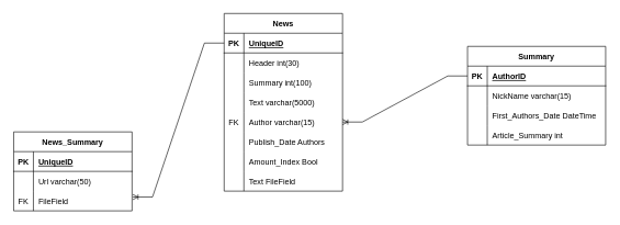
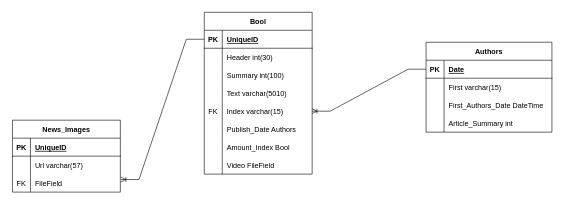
  <mxCell id="0" />
  <mxCell id="1" parent="0" />
- <mxCell id="2" value="News" style="shape=table;startSize=30;container=1;collapsible=1;childLayout=tableLayout;fixedRows=1;rowLines=0;fontStyle=1;align=center;resizeLast=1;" parent="1" vertex="1"><mxGeometry x="340" y="20" width="180" height="270" as="geometry" /></mxCell>
+ <mxCell id="2" value="Bool" style="shape=table;startSize=30;container=1;collapsible=1;childLayout=tableLayout;fixedRows=1;rowLines=0;fontStyle=1;align=center;resizeLast=1;" parent="1" vertex="1"><mxGeometry x="340" y="20" width="180" height="270" as="geometry" /></mxCell>
  <mxCell id="3" value="" style="shape=tableRow;horizontal=0;startSize=0;swimlaneHead=0;swimlaneBody=0;fillColor=none;collapsible=0;dropTarget=0;points=[[0,0.5],[1,0.5]];portConstraint=eastwest;top=0;left=0;right=0;bottom=1;" parent="2" vertex="1"><mxGeometry y="30" width="180" height="30" as="geometry" /></mxCell>
  <mxCell id="4" value="PK" style="shape=partialRectangle;connectable=0;fillColor=none;top=0;left=0;bottom=0;right=0;fontStyle=1;overflow=hidden;" parent="3" vertex="1"><mxGeometry width="30" height="30" as="geometry"><mxRectangle width="30" height="30" as="alternateBounds" /></mxGeometry></mxCell>
  <mxCell id="5" value="UniqueID" style="shape=partialRectangle;connectable=0;fillColor=none;top=0;left=0;bottom=0;right=0;align=left;spacingLeft=6;fontStyle=5;overflow=hidden;" parent="3" vertex="1"><mxGeometry x="30" width="150" height="30" as="geometry"><mxRectangle width="150" height="30" as="alternateBounds" /></mxGeometry></mxCell>
  <mxCell id="6" value="" style="shape=tableRow;horizontal=0;startSize=0;swimlaneHead=0;swimlaneBody=0;fillColor=none;collapsible=0;dropTarget=0;points=[[0,0.5],[1,0.5]];portConstraint=eastwest;top=0;left=0;right=0;bottom=0;" parent="2" vertex="1"><mxGeometry y="60" width="180" height="30" as="geometry" /></mxCell>
  <mxCell id="7" value="" style="shape=partialRectangle;connectable=0;fillColor=none;top=0;left=0;bottom=0;right=0;editable=1;overflow=hidden;" parent="6" vertex="1"><mxGeometry width="30" height="30" as="geometry"><mxRectangle width="30" height="30" as="alternateBounds" /></mxGeometry></mxCell>
  <mxCell id="8" value="Header int(30)" style="shape=partialRectangle;connectable=0;fillColor=none;top=0;left=0;bottom=0;right=0;align=left;spacingLeft=6;overflow=hidden;" parent="6" vertex="1"><mxGeometry x="30" width="150" height="30" as="geometry"><mxRectangle width="150" height="30" as="alternateBounds" /></mxGeometry></mxCell>
  <mxCell id="9" value="" style="shape=tableRow;horizontal=0;startSize=0;swimlaneHead=0;swimlaneBody=0;fillColor=none;collapsible=0;dropTarget=0;points=[[0,0.5],[1,0.5]];portConstraint=eastwest;top=0;left=0;right=0;bottom=0;" parent="2" vertex="1"><mxGeometry y="90" width="180" height="30" as="geometry" /></mxCell>
  <mxCell id="10" value="" style="shape=partialRectangle;connectable=0;fillColor=none;top=0;left=0;bottom=0;right=0;editable=1;overflow=hidden;" parent="9" vertex="1"><mxGeometry width="30" height="30" as="geometry"><mxRectangle width="30" height="30" as="alternateBounds" /></mxGeometry></mxCell>
  <mxCell id="11" value="Summary int(100)" style="shape=partialRectangle;connectable=0;fillColor=none;top=0;left=0;bottom=0;right=0;align=left;spacingLeft=6;overflow=hidden;" parent="9" vertex="1"><mxGeometry x="30" width="150" height="30" as="geometry"><mxRectangle width="150" height="30" as="alternateBounds" /></mxGeometry></mxCell>
  <mxCell id="12" value="" style="shape=tableRow;horizontal=0;startSize=0;swimlaneHead=0;swimlaneBody=0;fillColor=none;collapsible=0;dropTarget=0;points=[[0,0.5],[1,0.5]];portConstraint=eastwest;top=0;left=0;right=0;bottom=0;" parent="2" vertex="1"><mxGeometry y="120" width="180" height="30" as="geometry" /></mxCell>
  <mxCell id="13" value="" style="shape=partialRectangle;connectable=0;fillColor=none;top=0;left=0;bottom=0;right=0;editable=1;overflow=hidden;" parent="12" vertex="1"><mxGeometry width="30" height="30" as="geometry"><mxRectangle width="30" height="30" as="alternateBounds" /></mxGeometry></mxCell>
- <mxCell id="14" value="Text varchar(5000)" style="shape=partialRectangle;connectable=0;fillColor=none;top=0;left=0;bottom=0;right=0;align=left;spacingLeft=6;overflow=hidden;" parent="12" vertex="1"><mxGeometry x="30" width="150" height="30" as="geometry"><mxRectangle width="150" height="30" as="alternateBounds" /></mxGeometry></mxCell>
+ <mxCell id="14" value="Text varchar(5010)" style="shape=partialRectangle;connectable=0;fillColor=none;top=0;left=0;bottom=0;right=0;align=left;spacingLeft=6;overflow=hidden;" parent="12" vertex="1"><mxGeometry x="30" width="150" height="30" as="geometry"><mxRectangle width="150" height="30" as="alternateBounds" /></mxGeometry></mxCell>
  <mxCell id="15" value="" style="shape=tableRow;horizontal=0;startSize=0;swimlaneHead=0;swimlaneBody=0;fillColor=none;collapsible=0;dropTarget=0;points=[[0,0.5],[1,0.5]];portConstraint=eastwest;top=0;left=0;right=0;bottom=0;" parent="2" vertex="1"><mxGeometry y="150" width="180" height="30" as="geometry" /></mxCell>
  <mxCell id="16" value="FK" style="shape=partialRectangle;connectable=0;fillColor=none;top=0;left=0;bottom=0;right=0;fontStyle=0;overflow=hidden;" parent="15" vertex="1"><mxGeometry width="30" height="30" as="geometry"><mxRectangle width="30" height="30" as="alternateBounds" /></mxGeometry></mxCell>
- <mxCell id="17" value="Author varchar(15)" style="shape=partialRectangle;connectable=0;fillColor=none;top=0;left=0;bottom=0;right=0;align=left;spacingLeft=6;fontStyle=0;overflow=hidden;" parent="15" vertex="1"><mxGeometry x="30" width="150" height="30" as="geometry"><mxRectangle width="150" height="30" as="alternateBounds" /></mxGeometry></mxCell>
+ <mxCell id="17" value="Index varchar(15)" style="shape=partialRectangle;connectable=0;fillColor=none;top=0;left=0;bottom=0;right=0;align=left;spacingLeft=6;fontStyle=0;overflow=hidden;" parent="15" vertex="1"><mxGeometry x="30" width="150" height="30" as="geometry"><mxRectangle width="150" height="30" as="alternateBounds" /></mxGeometry></mxCell>
  <mxCell id="18" value="" style="shape=tableRow;horizontal=0;startSize=0;swimlaneHead=0;swimlaneBody=0;fillColor=none;collapsible=0;dropTarget=0;points=[[0,0.5],[1,0.5]];portConstraint=eastwest;top=0;left=0;right=0;bottom=0;" parent="2" vertex="1"><mxGeometry y="180" width="180" height="30" as="geometry" /></mxCell>
  <mxCell id="19" value="" style="shape=partialRectangle;connectable=0;fillColor=none;top=0;left=0;bottom=0;right=0;editable=1;overflow=hidden;" parent="18" vertex="1"><mxGeometry width="30" height="30" as="geometry"><mxRectangle width="30" height="30" as="alternateBounds" /></mxGeometry></mxCell>
  <mxCell id="20" value="Publish_Date Authors" style="shape=partialRectangle;connectable=0;fillColor=none;top=0;left=0;bottom=0;right=0;align=left;spacingLeft=6;overflow=hidden;" parent="18" vertex="1"><mxGeometry x="30" width="150" height="30" as="geometry"><mxRectangle width="150" height="30" as="alternateBounds" /></mxGeometry></mxCell>
  <mxCell id="21" value="" style="shape=tableRow;horizontal=0;startSize=0;swimlaneHead=0;swimlaneBody=0;fillColor=none;collapsible=0;dropTarget=0;points=[[0,0.5],[1,0.5]];portConstraint=eastwest;top=0;left=0;right=0;bottom=0;" parent="2" vertex="1"><mxGeometry y="210" width="180" height="30" as="geometry" /></mxCell>
  <mxCell id="22" value="" style="shape=partialRectangle;connectable=0;fillColor=none;top=0;left=0;bottom=0;right=0;editable=1;overflow=hidden;" parent="21" vertex="1"><mxGeometry width="30" height="30" as="geometry"><mxRectangle width="30" height="30" as="alternateBounds" /></mxGeometry></mxCell>
  <mxCell id="23" value="Amount_Index Bool" style="shape=partialRectangle;connectable=0;fillColor=none;top=0;left=0;bottom=0;right=0;align=left;spacingLeft=6;overflow=hidden;" parent="21" vertex="1"><mxGeometry x="30" width="150" height="30" as="geometry"><mxRectangle width="150" height="30" as="alternateBounds" /></mxGeometry></mxCell>
  <mxCell id="24" value="" style="shape=tableRow;horizontal=0;startSize=0;swimlaneHead=0;swimlaneBody=0;fillColor=none;collapsible=0;dropTarget=0;points=[[0,0.5],[1,0.5]];portConstraint=eastwest;top=0;left=0;right=0;bottom=0;" parent="2" vertex="1"><mxGeometry y="240" width="180" height="30" as="geometry" /></mxCell>
  <mxCell id="25" value="" style="shape=partialRectangle;connectable=0;fillColor=none;top=0;left=0;bottom=0;right=0;editable=1;overflow=hidden;" parent="24" vertex="1"><mxGeometry width="30" height="30" as="geometry"><mxRectangle width="30" height="30" as="alternateBounds" /></mxGeometry></mxCell>
- <mxCell id="26" value="Text FileField" style="shape=partialRectangle;connectable=0;fillColor=none;top=0;left=0;bottom=0;right=0;align=left;spacingLeft=6;overflow=hidden;" parent="24" vertex="1"><mxGeometry x="30" width="150" height="30" as="geometry"><mxRectangle width="150" height="30" as="alternateBounds" /></mxGeometry></mxCell>
- <mxCell id="27" value="Summary" style="shape=table;startSize=30;container=1;collapsible=1;childLayout=tableLayout;fixedRows=1;rowLines=0;fontStyle=1;align=center;resizeLast=1;" parent="1" vertex="1"><mxGeometry x="710" y="70" width="210" height="150" as="geometry" /></mxCell>
+ <mxCell id="26" value="Video FileField" style="shape=partialRectangle;connectable=0;fillColor=none;top=0;left=0;bottom=0;right=0;align=left;spacingLeft=6;overflow=hidden;" parent="24" vertex="1"><mxGeometry x="30" width="150" height="30" as="geometry"><mxRectangle width="150" height="30" as="alternateBounds" /></mxGeometry></mxCell>
+ <mxCell id="27" value="Authors" style="shape=table;startSize=30;container=1;collapsible=1;childLayout=tableLayout;fixedRows=1;rowLines=0;fontStyle=1;align=center;resizeLast=1;" parent="1" vertex="1"><mxGeometry x="710" y="70" width="210" height="150" as="geometry" /></mxCell>
  <mxCell id="28" value="" style="shape=tableRow;horizontal=0;startSize=0;swimlaneHead=0;swimlaneBody=0;fillColor=none;collapsible=0;dropTarget=0;points=[[0,0.5],[1,0.5]];portConstraint=eastwest;top=0;left=0;right=0;bottom=1;" parent="27" vertex="1"><mxGeometry y="30" width="210" height="30" as="geometry" /></mxCell>
  <mxCell id="29" value="PK" style="shape=partialRectangle;connectable=0;fillColor=none;top=0;left=0;bottom=0;right=0;fontStyle=1;overflow=hidden;" parent="28" vertex="1"><mxGeometry width="30" height="30" as="geometry"><mxRectangle width="30" height="30" as="alternateBounds" /></mxGeometry></mxCell>
- <mxCell id="30" value="AuthorID" style="shape=partialRectangle;connectable=0;fillColor=none;top=0;left=0;bottom=0;right=0;align=left;spacingLeft=6;fontStyle=5;overflow=hidden;" parent="28" vertex="1"><mxGeometry x="30" width="180" height="30" as="geometry"><mxRectangle width="180" height="30" as="alternateBounds" /></mxGeometry></mxCell>
+ <mxCell id="30" value="Date" style="shape=partialRectangle;connectable=0;fillColor=none;top=0;left=0;bottom=0;right=0;align=left;spacingLeft=6;fontStyle=5;overflow=hidden;" parent="28" vertex="1"><mxGeometry x="30" width="180" height="30" as="geometry"><mxRectangle width="180" height="30" as="alternateBounds" /></mxGeometry></mxCell>
  <mxCell id="31" value="" style="shape=tableRow;horizontal=0;startSize=0;swimlaneHead=0;swimlaneBody=0;fillColor=none;collapsible=0;dropTarget=0;points=[[0,0.5],[1,0.5]];portConstraint=eastwest;top=0;left=0;right=0;bottom=0;" parent="27" vertex="1"><mxGeometry y="60" width="210" height="30" as="geometry" /></mxCell>
  <mxCell id="32" value="" style="shape=partialRectangle;connectable=0;fillColor=none;top=0;left=0;bottom=0;right=0;editable=1;overflow=hidden;" parent="31" vertex="1"><mxGeometry width="30" height="30" as="geometry"><mxRectangle width="30" height="30" as="alternateBounds" /></mxGeometry></mxCell>
- <mxCell id="33" value="NickName varchar(15)" style="shape=partialRectangle;connectable=0;fillColor=none;top=0;left=0;bottom=0;right=0;align=left;spacingLeft=6;overflow=hidden;" parent="31" vertex="1"><mxGeometry x="30" width="180" height="30" as="geometry"><mxRectangle width="180" height="30" as="alternateBounds" /></mxGeometry></mxCell>
+ <mxCell id="33" value="First varchar(15)" style="shape=partialRectangle;connectable=0;fillColor=none;top=0;left=0;bottom=0;right=0;align=left;spacingLeft=6;overflow=hidden;" parent="31" vertex="1"><mxGeometry x="30" width="180" height="30" as="geometry"><mxRectangle width="180" height="30" as="alternateBounds" /></mxGeometry></mxCell>
  <mxCell id="34" value="" style="shape=tableRow;horizontal=0;startSize=0;swimlaneHead=0;swimlaneBody=0;fillColor=none;collapsible=0;dropTarget=0;points=[[0,0.5],[1,0.5]];portConstraint=eastwest;top=0;left=0;right=0;bottom=0;" parent="27" vertex="1"><mxGeometry y="90" width="210" height="30" as="geometry" /></mxCell>
  <mxCell id="35" value="" style="shape=partialRectangle;connectable=0;fillColor=none;top=0;left=0;bottom=0;right=0;editable=1;overflow=hidden;" parent="34" vertex="1"><mxGeometry width="30" height="30" as="geometry"><mxRectangle width="30" height="30" as="alternateBounds" /></mxGeometry></mxCell>
  <mxCell id="36" value="First_Authors_Date DateTime" style="shape=partialRectangle;connectable=0;fillColor=none;top=0;left=0;bottom=0;right=0;align=left;spacingLeft=6;overflow=hidden;" parent="34" vertex="1"><mxGeometry x="30" width="180" height="30" as="geometry"><mxRectangle width="180" height="30" as="alternateBounds" /></mxGeometry></mxCell>
  <mxCell id="37" value="" style="shape=tableRow;horizontal=0;startSize=0;swimlaneHead=0;swimlaneBody=0;fillColor=none;collapsible=0;dropTarget=0;points=[[0,0.5],[1,0.5]];portConstraint=eastwest;top=0;left=0;right=0;bottom=0;" parent="27" vertex="1"><mxGeometry y="120" width="210" height="30" as="geometry" /></mxCell>
  <mxCell id="38" value="" style="shape=partialRectangle;connectable=0;fillColor=none;top=0;left=0;bottom=0;right=0;editable=1;overflow=hidden;" parent="37" vertex="1"><mxGeometry width="30" height="30" as="geometry"><mxRectangle width="30" height="30" as="alternateBounds" /></mxGeometry></mxCell>
  <mxCell id="39" value="Article_Summary int" style="shape=partialRectangle;connectable=0;fillColor=none;top=0;left=0;bottom=0;right=0;align=left;spacingLeft=6;overflow=hidden;" parent="37" vertex="1"><mxGeometry x="30" width="180" height="30" as="geometry"><mxRectangle width="180" height="30" as="alternateBounds" /></mxGeometry></mxCell>
  <mxCell id="40" value="" style="edgeStyle=entityRelationEdgeStyle;fontSize=12;html=1;endArrow=ERoneToMany;rounded=0;entryX=1;entryY=0.5;entryDx=0;entryDy=0;exitX=0;exitY=0.5;exitDx=0;exitDy=0;" parent="1" source="28" target="15" edge="1"><mxGeometry width="100" height="100" relative="1" as="geometry"><mxPoint x="710" y="240" as="sourcePoint" /><mxPoint x="580" y="210" as="targetPoint" /></mxGeometry></mxCell>
- <mxCell id="41" value="News_Summary" style="shape=table;startSize=30;container=1;collapsible=1;childLayout=tableLayout;fixedRows=1;rowLines=0;fontStyle=1;align=center;resizeLast=1;" parent="1" vertex="1"><mxGeometry x="20" y="200" width="180" height="120" as="geometry"><mxRectangle x="425" y="560" width="120" height="30" as="alternateBounds" /></mxGeometry></mxCell>
+ <mxCell id="41" value="News_Images" style="shape=table;startSize=30;container=1;collapsible=1;childLayout=tableLayout;fixedRows=1;rowLines=0;fontStyle=1;align=center;resizeLast=1;" parent="1" vertex="1"><mxGeometry x="20" y="200" width="180" height="120" as="geometry"><mxRectangle x="425" y="560" width="120" height="30" as="alternateBounds" /></mxGeometry></mxCell>
  <mxCell id="42" value="" style="shape=tableRow;horizontal=0;startSize=0;swimlaneHead=0;swimlaneBody=0;fillColor=none;collapsible=0;dropTarget=0;points=[[0,0.5],[1,0.5]];portConstraint=eastwest;top=0;left=0;right=0;bottom=1;" parent="41" vertex="1"><mxGeometry y="30" width="180" height="30" as="geometry" /></mxCell>
  <mxCell id="43" value="PK" style="shape=partialRectangle;connectable=0;fillColor=none;top=0;left=0;bottom=0;right=0;fontStyle=1;overflow=hidden;" parent="42" vertex="1"><mxGeometry width="30" height="30" as="geometry"><mxRectangle width="30" height="30" as="alternateBounds" /></mxGeometry></mxCell>
  <mxCell id="44" value="UniqueID" style="shape=partialRectangle;connectable=0;fillColor=none;top=0;left=0;bottom=0;right=0;align=left;spacingLeft=6;fontStyle=5;overflow=hidden;" parent="42" vertex="1"><mxGeometry x="30" width="150" height="30" as="geometry"><mxRectangle width="150" height="30" as="alternateBounds" /></mxGeometry></mxCell>
  <mxCell id="45" value="" style="shape=tableRow;horizontal=0;startSize=0;swimlaneHead=0;swimlaneBody=0;fillColor=none;collapsible=0;dropTarget=0;points=[[0,0.5],[1,0.5]];portConstraint=eastwest;top=0;left=0;right=0;bottom=0;" parent="41" vertex="1"><mxGeometry y="60" width="180" height="30" as="geometry" /></mxCell>
  <mxCell id="46" value="" style="shape=partialRectangle;connectable=0;fillColor=none;top=0;left=0;bottom=0;right=0;editable=1;overflow=hidden;" parent="45" vertex="1"><mxGeometry width="30" height="30" as="geometry"><mxRectangle width="30" height="30" as="alternateBounds" /></mxGeometry></mxCell>
- <mxCell id="47" value="Url varchar(50)" style="shape=partialRectangle;connectable=0;fillColor=none;top=0;left=0;bottom=0;right=0;align=left;spacingLeft=6;overflow=hidden;" parent="45" vertex="1"><mxGeometry x="30" width="150" height="30" as="geometry"><mxRectangle width="150" height="30" as="alternateBounds" /></mxGeometry></mxCell>
+ <mxCell id="47" value="Url varchar(57)" style="shape=partialRectangle;connectable=0;fillColor=none;top=0;left=0;bottom=0;right=0;align=left;spacingLeft=6;overflow=hidden;" parent="45" vertex="1"><mxGeometry x="30" width="150" height="30" as="geometry"><mxRectangle width="150" height="30" as="alternateBounds" /></mxGeometry></mxCell>
  <mxCell id="48" value="" style="shape=tableRow;horizontal=0;startSize=0;swimlaneHead=0;swimlaneBody=0;fillColor=none;collapsible=0;dropTarget=0;points=[[0,0.5],[1,0.5]];portConstraint=eastwest;top=0;left=0;right=0;bottom=0;" parent="41" vertex="1"><mxGeometry y="90" width="180" height="30" as="geometry" /></mxCell>
  <mxCell id="49" value="FK" style="shape=partialRectangle;connectable=0;fillColor=none;top=0;left=0;bottom=0;right=0;fontStyle=0;overflow=hidden;" parent="48" vertex="1"><mxGeometry width="30" height="30" as="geometry"><mxRectangle width="30" height="30" as="alternateBounds" /></mxGeometry></mxCell>
  <mxCell id="50" value="FileField" style="shape=partialRectangle;connectable=0;fillColor=none;top=0;left=0;bottom=0;right=0;align=left;spacingLeft=6;fontStyle=0;overflow=hidden;" parent="48" vertex="1"><mxGeometry x="30" width="150" height="30" as="geometry"><mxRectangle width="150" height="30" as="alternateBounds" /></mxGeometry></mxCell>
  <mxCell id="51" value="" style="edgeStyle=entityRelationEdgeStyle;fontSize=12;html=1;endArrow=ERoneToMany;rounded=0;exitX=0;exitY=0.5;exitDx=0;exitDy=0;entryX=1.006;entryY=0.3;entryDx=0;entryDy=0;entryPerimeter=0;" parent="1" source="3" target="48" edge="1"><mxGeometry width="100" height="100" relative="1" as="geometry"><mxPoint x="530" y="440" as="sourcePoint" /><mxPoint x="630" y="340" as="targetPoint" /></mxGeometry></mxCell>
